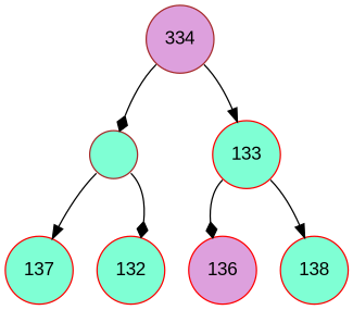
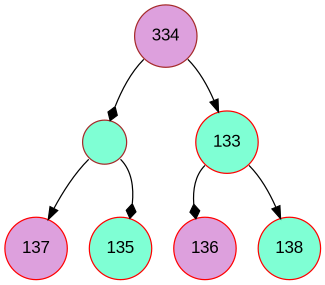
  digraph {
    node [color=red fillcolor=aquamarine fontname=Arial shape=circle style=filled]
    edge [arrowhead=diamond tailport=sw]
    n1 [color=brown fillcolor=plum label=334 width=0.5]
    n2 [color=brown label=" " width=0.5]
    n3 [label=133 width=0.5]
-   n4 [label=137 width=0.5]
-   n5 [label=132 width=0.5]
+   n4 [fillcolor=plum label=137 width=0.5]
+   n5 [label=135 width=0.5]
    n6 [fillcolor=plum label=136 width=0.5]
    n7 [label=138 width=0.5]
    n1 -> n2
    n1 -> n3 [arrowhead=normal tailport=se]
    n2 -> n4 [arrowhead=normal]
    n2 -> n5 [tailport=se]
    n3 -> n6
    n3 -> n7 [arrowhead=normal tailport=se]
  }
